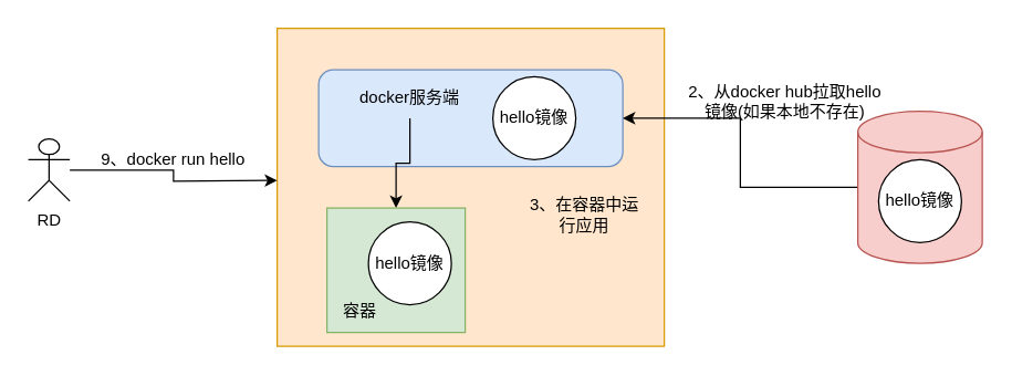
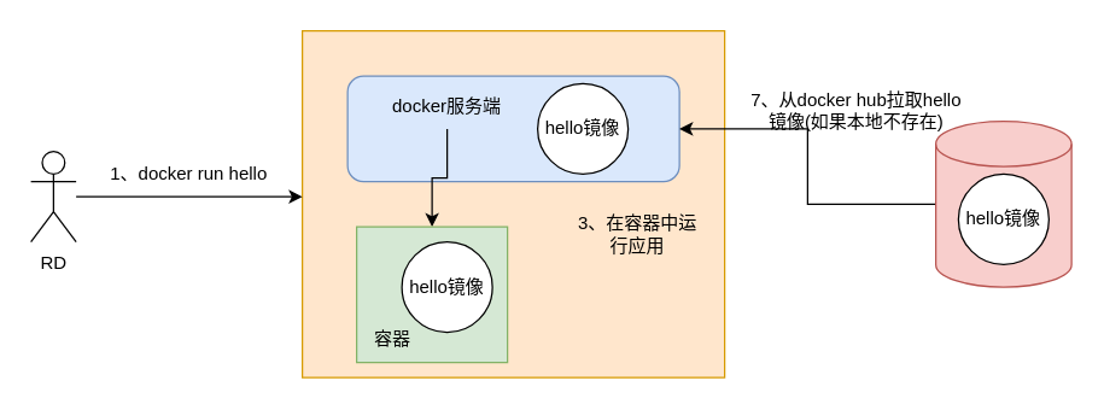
  <mxCell id="0" />
  <mxCell id="1" parent="0" />
  <mxCell id="2" value="" style="rounded=0;whiteSpace=wrap;html=1;fillColor=#ffe6cc;strokeColor=#d79b00;" vertex="1" parent="1"><mxGeometry x="200" y="20" width="280" height="230" as="geometry" /></mxCell>
  <mxCell id="3" value="" style="edgeStyle=orthogonalEdgeStyle;rounded=0;orthogonalLoop=1;jettySize=auto;html=1;" edge="1" parent="1" source="4"><mxGeometry relative="1" as="geometry"><mxPoint x="200" y="130" as="targetPoint" /></mxGeometry></mxCell>
- <mxCell id="4" value="RD" style="shape=umlActor;verticalLabelPosition=bottom;verticalAlign=top;html=1;outlineConnect=0;" vertex="1" parent="1"><mxGeometry x="20" y="100" width="30" height="45" as="geometry" /></mxCell>
- <mxCell id="5" value="9、docker run hello" style="text;html=1;align=center;verticalAlign=middle;whiteSpace=wrap;rounded=0;" vertex="1" parent="1"><mxGeometry x="60" y="100" width="130" height="30" as="geometry" /></mxCell>
+ <mxCell id="4" value="RD" style="shape=umlActor;verticalLabelPosition=bottom;verticalAlign=top;html=1;outlineConnect=0;" vertex="1" parent="1"><mxGeometry x="20" y="100" width="30" height="60" as="geometry" /></mxCell>
+ <mxCell id="5" value="1、docker run hello" style="text;html=1;align=center;verticalAlign=middle;whiteSpace=wrap;rounded=0;" vertex="1" parent="1"><mxGeometry x="60" y="100" width="130" height="30" as="geometry" /></mxCell>
  <mxCell id="6" value="" style="rounded=1;whiteSpace=wrap;html=1;fillColor=#dae8fc;strokeColor=#6c8ebf;" vertex="1" parent="1"><mxGeometry x="230" y="50" width="220" height="70" as="geometry" /></mxCell>
  <mxCell id="7" style="edgeStyle=orthogonalEdgeStyle;rounded=0;orthogonalLoop=1;jettySize=auto;html=1;entryX=0.5;entryY=0;entryDx=0;entryDy=0;" edge="1" parent="1" source="8" target="14"><mxGeometry relative="1" as="geometry" /></mxCell>
  <mxCell id="8" value="docker服务端" style="text;html=1;align=center;verticalAlign=middle;whiteSpace=wrap;rounded=0;" vertex="1" parent="1"><mxGeometry x="256" y="55" width="80" height="30" as="geometry" /></mxCell>
  <mxCell id="9" value="hello镜像" style="ellipse;whiteSpace=wrap;html=1;aspect=fixed;" vertex="1" parent="1"><mxGeometry x="356" y="55" width="60" height="60" as="geometry" /></mxCell>
  <mxCell id="10" style="edgeStyle=orthogonalEdgeStyle;rounded=0;orthogonalLoop=1;jettySize=auto;html=1;" edge="1" parent="1" source="11" target="6"><mxGeometry relative="1" as="geometry" /></mxCell>
  <mxCell id="11" value="" style="shape=cylinder3;whiteSpace=wrap;html=1;boundedLbl=1;backgroundOutline=1;size=15;fillColor=#f8cecc;strokeColor=#b85450;" vertex="1" parent="1"><mxGeometry x="620" y="80" width="90" height="110" as="geometry" /></mxCell>
  <mxCell id="12" value="hello镜像" style="ellipse;whiteSpace=wrap;html=1;aspect=fixed;" vertex="1" parent="1"><mxGeometry x="635" y="115" width="60" height="60" as="geometry" /></mxCell>
- <mxCell id="13" value="2、从docker hub拉取hello镜像(如果本地不存在)" style="text;html=1;align=center;verticalAlign=middle;whiteSpace=wrap;rounded=0;" vertex="1" parent="1"><mxGeometry x="495" y="60" width="145" height="25" as="geometry" /></mxCell>
+ <mxCell id="13" value="7、从docker hub拉取hello镜像(如果本地不存在)" style="text;html=1;align=center;verticalAlign=middle;whiteSpace=wrap;rounded=0;" vertex="1" parent="1"><mxGeometry x="495" y="60" width="145" height="25" as="geometry" /></mxCell>
  <mxCell id="14" value="" style="rounded=0;whiteSpace=wrap;html=1;fillColor=#d5e8d4;strokeColor=#82b366;" vertex="1" parent="1"><mxGeometry x="236" y="150" width="100" height="90" as="geometry" /></mxCell>
  <mxCell id="15" value="hello镜像" style="ellipse;whiteSpace=wrap;html=1;aspect=fixed;" vertex="1" parent="1"><mxGeometry x="266" y="160" width="60" height="60" as="geometry" /></mxCell>
  <mxCell id="16" value="容器" style="text;html=1;align=center;verticalAlign=middle;whiteSpace=wrap;rounded=0;" vertex="1" parent="1"><mxGeometry x="230" y="210" width="60" height="30" as="geometry" /></mxCell>
  <mxCell id="17" value="3、在容器中运行应用" style="text;html=1;align=center;verticalAlign=middle;whiteSpace=wrap;rounded=0;" vertex="1" parent="1"><mxGeometry x="380" y="140" width="85" height="30" as="geometry" /></mxCell>
